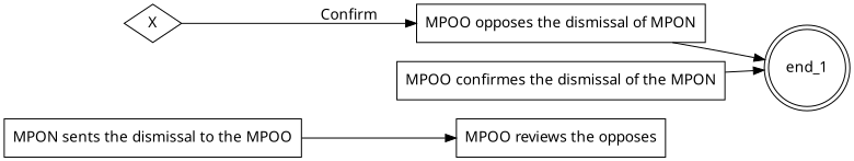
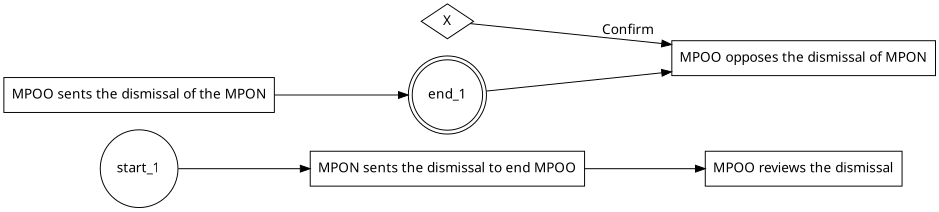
  digraph {
    fontname="Noto Sans"
    rankdir=LR
    node [fontname="Noto Sans" shape=rectangle]
    edge [fontname="Noto Sans"]
-   n2 [label="MPON sents the dismissal to the MPOO"]
-   n3 [label="MPOO reviews the opposes"]
+   start_1 [shape=circle]
+   n2 [label="MPON sents the dismissal to end MPOO"]
+   n3 [label="MPOO reviews the dismissal"]
    end_1 [shape=doublecircle]
    n5 [label=X shape=diamond]
    n6 [label="MPOO opposes the dismissal of MPON"]
-   n7 [label="MPOO confirmes the dismissal of the MPON"]
+   n7 [label="MPOO sents the dismissal of the MPON"]
+   start_1 -> n2
    n2 -> n3
    n5 -> n6 [label=Confirm]
-   n6 -> end_1
+   end_1 -> n6
    n7 -> end_1
  }
